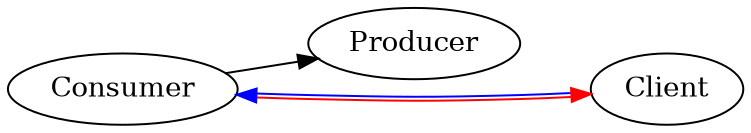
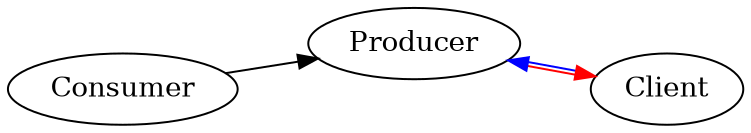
  digraph {
    compound=true
    rankdir=LR
    Consumer
    Producer
    Client
    Consumer -> Producer
-   Consumer -> Client [color="red:blue" dir=both]
+   Producer -> Client [color="red:blue" dir=both]
  }
